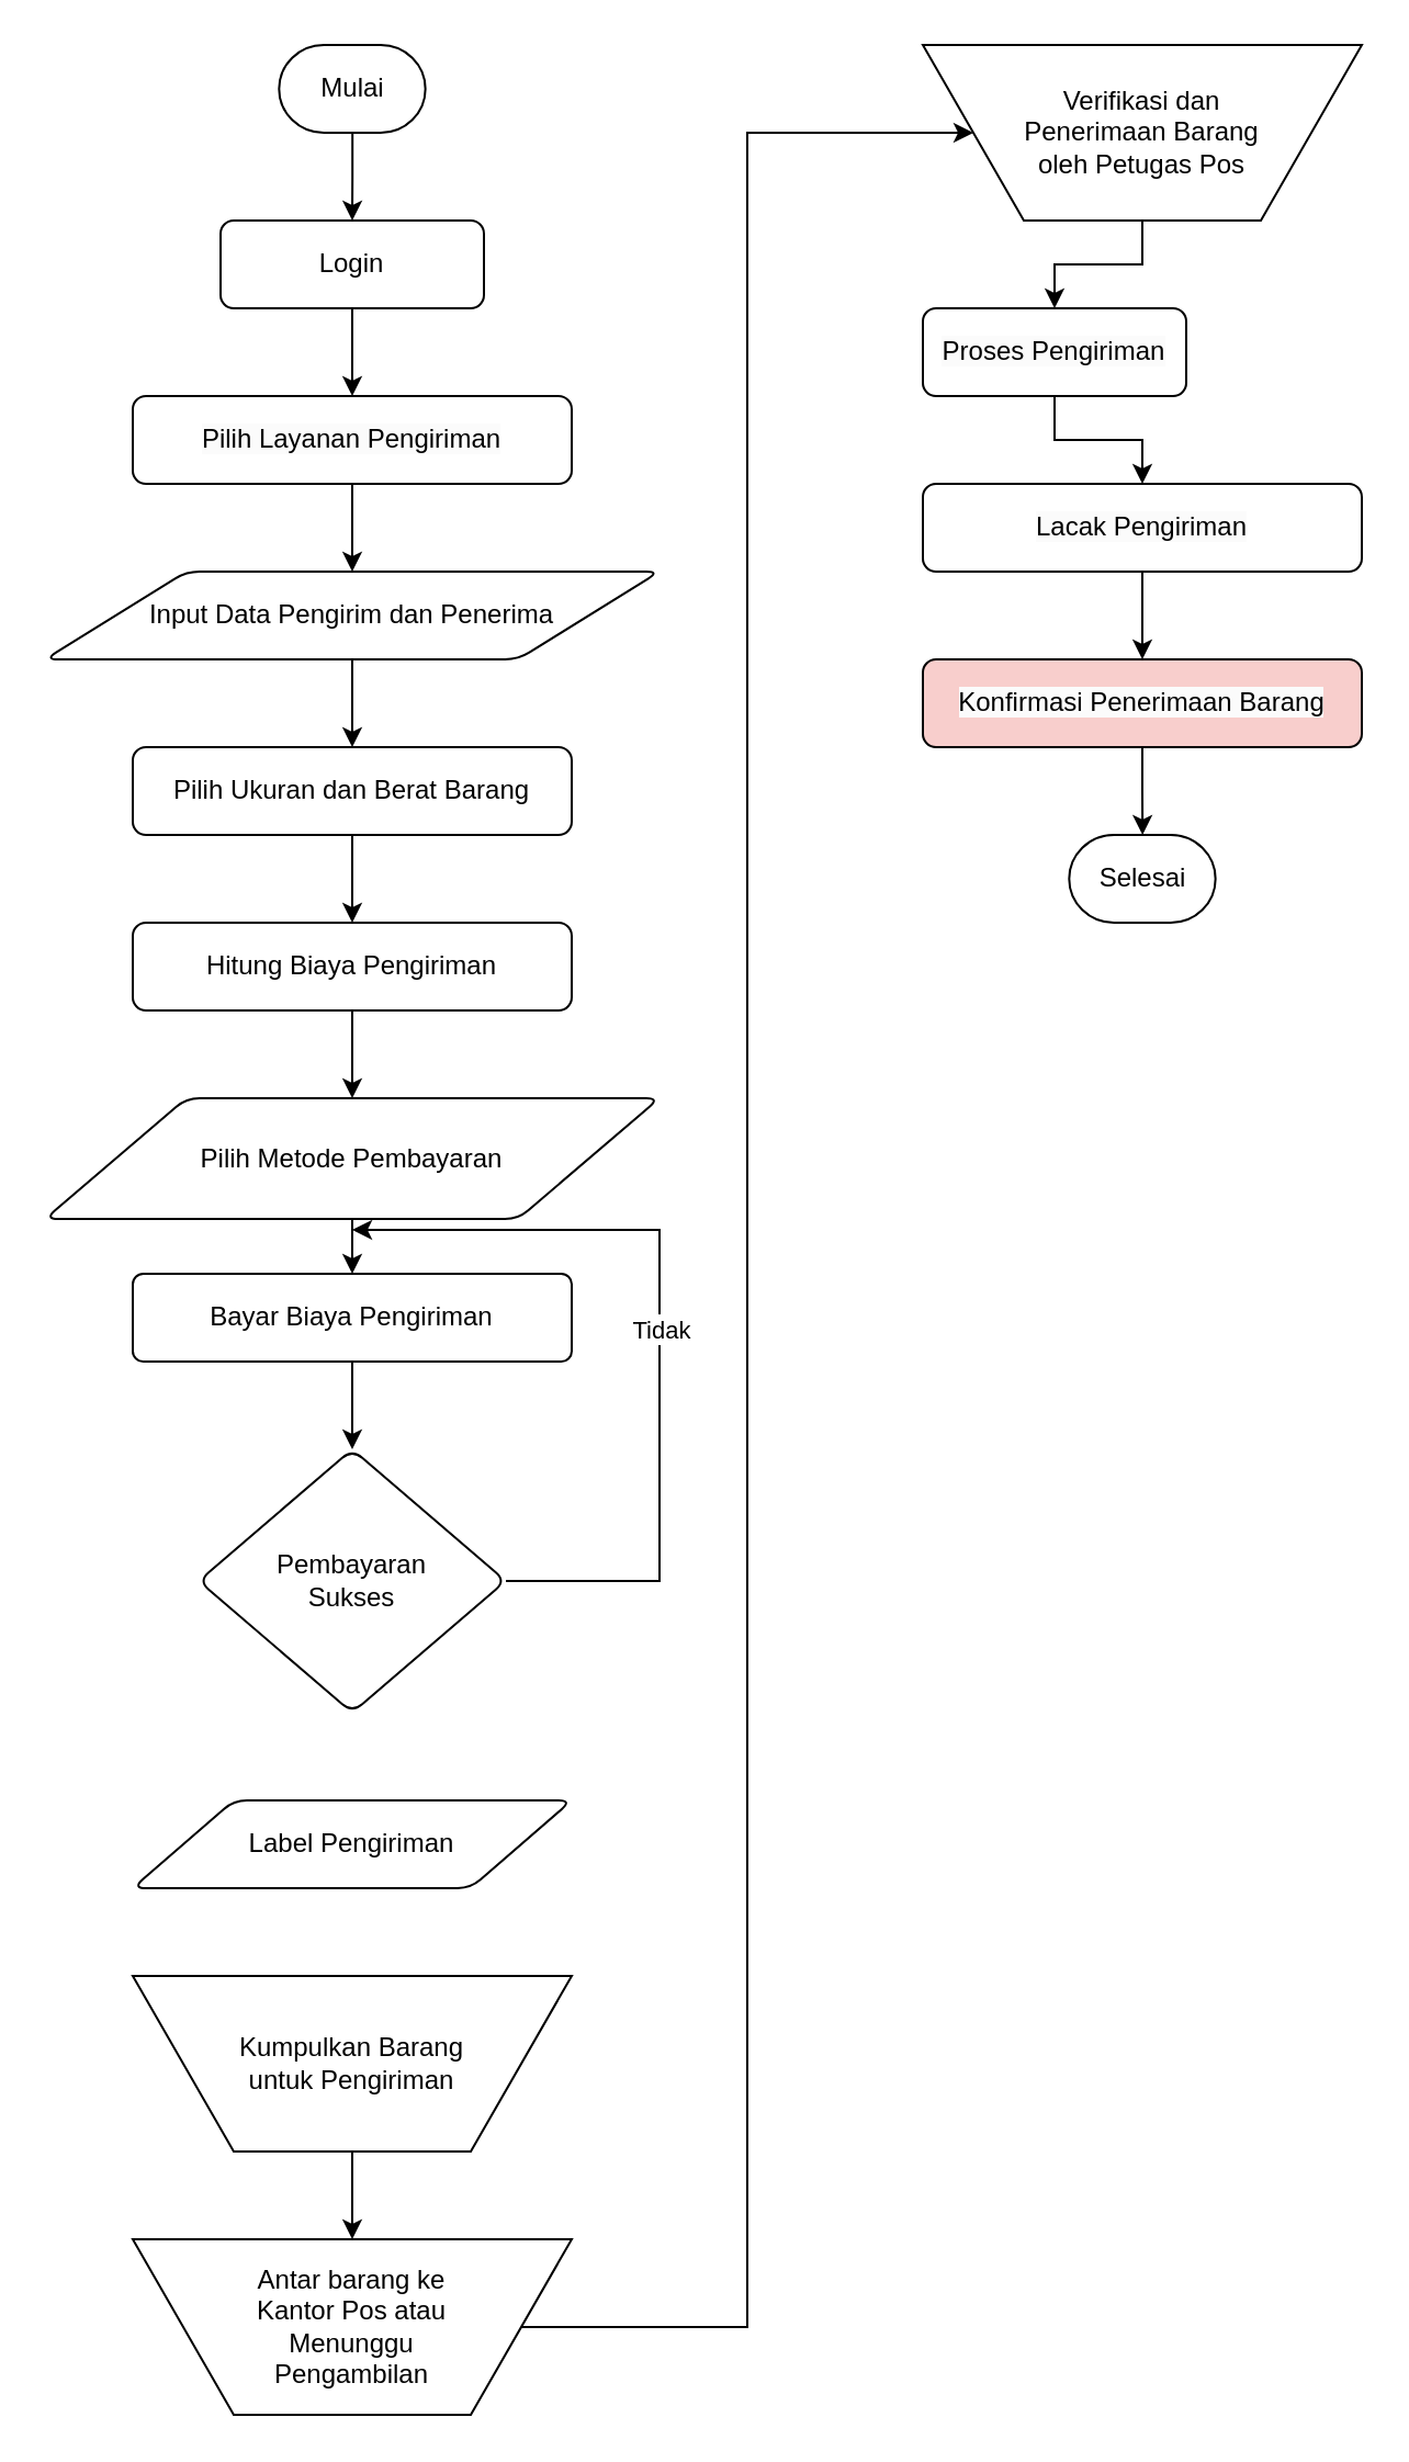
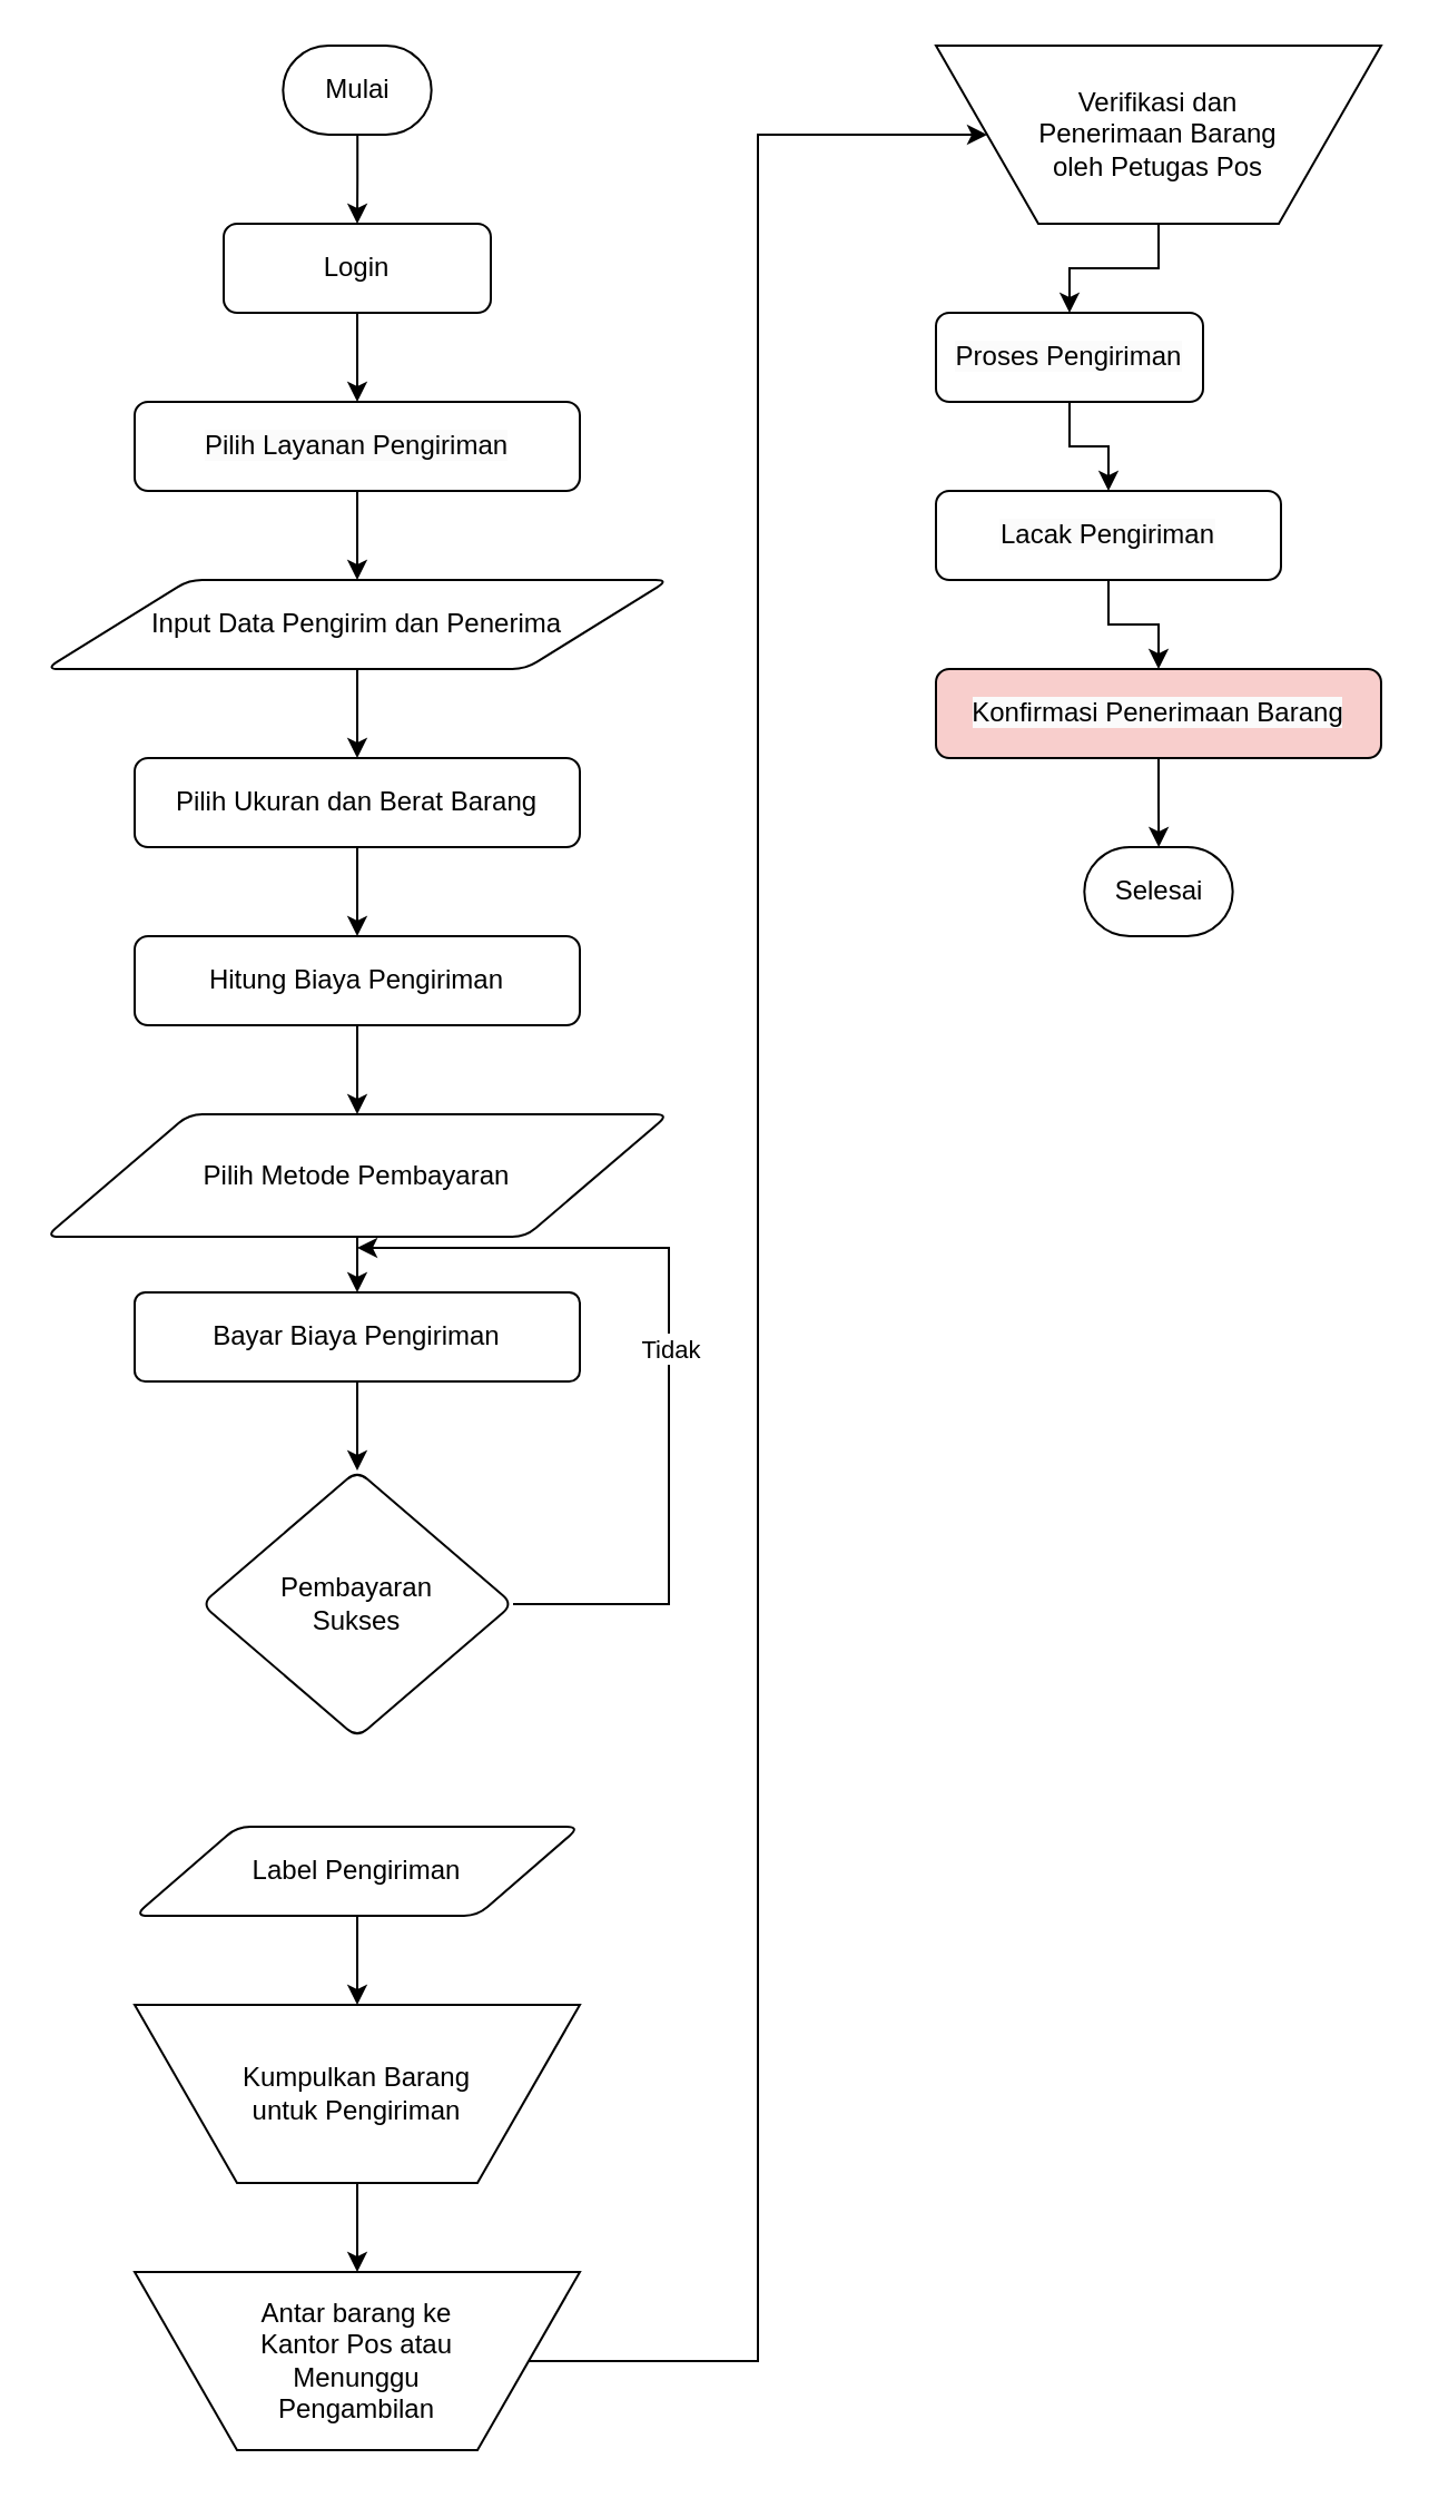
  <mxCell id="0" />
  <mxCell id="1" parent="0" />
  <mxCell id="2" value="" style="edgeStyle=orthogonalEdgeStyle;rounded=0;orthogonalLoop=1;jettySize=auto;html=1;entryX=0.5;entryY=0;entryDx=0;entryDy=0;" edge="1" parent="1" source="3" target="25"><mxGeometry relative="1" as="geometry" /></mxCell>
  <mxCell id="3" value="Login" style="rounded=1;whiteSpace=wrap;html=1;fontSize=12;glass=0;strokeWidth=1;shadow=0;" parent="1" vertex="1"><mxGeometry x="100" y="100" width="120" height="40" as="geometry" /></mxCell>
  <mxCell id="4" value="" style="edgeStyle=orthogonalEdgeStyle;rounded=0;orthogonalLoop=1;jettySize=auto;html=1;" edge="1" parent="1" source="5" target="3"><mxGeometry relative="1" as="geometry" /></mxCell>
  <mxCell id="5" value="Mulai" style="strokeWidth=1;html=1;shape=mxgraph.flowchart.terminator;whiteSpace=wrap;" vertex="1" parent="1"><mxGeometry x="126.66" y="20" width="66.67" height="40" as="geometry" /></mxCell>
  <mxCell id="6" value="" style="edgeStyle=orthogonalEdgeStyle;rounded=0;orthogonalLoop=1;jettySize=auto;html=1;entryX=0.5;entryY=0;entryDx=0;entryDy=0;" edge="1" parent="1" source="7" target="11"><mxGeometry relative="1" as="geometry"><mxPoint x="160" y="500" as="targetPoint" /></mxGeometry></mxCell>
  <mxCell id="7" value="Hitung Biaya Pengiriman" style="rounded=1;whiteSpace=wrap;html=1;fontSize=12;glass=0;strokeWidth=1;shadow=0;" vertex="1" parent="1"><mxGeometry x="60" y="420" width="200" height="40" as="geometry" /></mxCell>
  <mxCell id="8" value="" style="edgeStyle=orthogonalEdgeStyle;rounded=0;orthogonalLoop=1;jettySize=auto;html=1;entryX=0.5;entryY=0;entryDx=0;entryDy=0;" edge="1" parent="1" source="9" target="27"><mxGeometry relative="1" as="geometry" /></mxCell>
  <mxCell id="9" value="Input Data Pengirim dan Penerima" style="shape=parallelogram;html=1;strokeWidth=1;perimeter=parallelogramPerimeter;rounded=1;arcSize=12;size=0.23;whiteSpace=wrap;spacingLeft=0;spacingRight=0;" vertex="1" parent="1"><mxGeometry x="20" y="260" width="280" height="40" as="geometry" /></mxCell>
  <mxCell id="10" value="" style="edgeStyle=orthogonalEdgeStyle;rounded=0;orthogonalLoop=1;jettySize=auto;html=1;" edge="1" parent="1" source="11" target="13"><mxGeometry relative="1" as="geometry" /></mxCell>
  <mxCell id="11" value="Pilih Metode Pembayaran" style="shape=parallelogram;html=1;strokeWidth=1;perimeter=parallelogramPerimeter;rounded=1;arcSize=12;size=0.23;whiteSpace=wrap;" vertex="1" parent="1"><mxGeometry x="20" y="500" width="280" height="55" as="geometry" /></mxCell>
  <mxCell id="12" value="" style="edgeStyle=orthogonalEdgeStyle;rounded=0;orthogonalLoop=1;jettySize=auto;html=1;" edge="1" parent="1" source="13" target="15"><mxGeometry relative="1" as="geometry" /></mxCell>
  <mxCell id="13" value="Bayar Biaya Pengiriman" style="whiteSpace=wrap;html=1;strokeWidth=1;rounded=1;arcSize=12;" vertex="1" parent="1"><mxGeometry x="60" y="580" width="200" height="40" as="geometry" /></mxCell>
+ <mxCell id="14" value="" style="edgeStyle=orthogonalEdgeStyle;rounded=0;orthogonalLoop=1;jettySize=auto;html=1;exitX=0.5;exitY=1;exitDx=0;exitDy=0;" edge="1" parent="1" source="21" target="20"><mxGeometry relative="1" as="geometry"><mxPoint x="160" y="860" as="sourcePoint" /></mxGeometry></mxCell>
  <mxCell id="15" value="Pembayaran&lt;br&gt;Sukses" style="rhombus;whiteSpace=wrap;html=1;strokeWidth=1;rounded=1;arcSize=12;" vertex="1" parent="1"><mxGeometry x="90" y="660" width="140" height="120" as="geometry" /></mxCell>
  <mxCell id="16" value="Ya" style="endArrow=classic;html=1;rounded=0;exitX=1;exitY=0.5;exitDx=0;exitDy=0;edgeStyle=orthogonalEdgeStyle;" edge="1" parent="1" source="15"><mxGeometry relative="1" as="geometry"><mxPoint x="170" y="790" as="sourcePoint" /><mxPoint x="160" y="560" as="targetPoint" /><Array as="points"><mxPoint x="300" y="720" /><mxPoint x="300" y="560" /></Array></mxGeometry></mxCell>
  <mxCell id="17" value="Tidak" style="edgeLabel;resizable=0;html=1;align=center;verticalAlign=middle;" connectable="0" vertex="1" parent="16"><mxGeometry relative="1" as="geometry" /></mxCell>
  <mxCell id="18" value="" style="edgeStyle=orthogonalEdgeStyle;rounded=0;orthogonalLoop=1;jettySize=auto;html=1;entryX=0;entryY=0.5;entryDx=0;entryDy=0;exitX=1;exitY=0.5;exitDx=0;exitDy=0;" edge="1" parent="1" source="28" target="23"><mxGeometry relative="1" as="geometry"><Array as="points"><mxPoint x="340" y="1060" /><mxPoint x="340" y="60" /></Array></mxGeometry></mxCell>
  <mxCell id="19" value="" style="edgeStyle=orthogonalEdgeStyle;rounded=0;orthogonalLoop=1;jettySize=auto;html=1;" edge="1" parent="1" source="20" target="28"><mxGeometry relative="1" as="geometry" /></mxCell>
  <mxCell id="20" value="Kumpulkan Barang untuk Pengiriman" style="verticalLabelPosition=middle;verticalAlign=middle;html=1;shape=trapezoid;perimeter=trapezoidPerimeter;whiteSpace=wrap;size=0.23;arcSize=10;flipV=1;labelPosition=center;align=center;spacingLeft=40;spacingRight=40;" vertex="1" parent="1"><mxGeometry x="60" y="900" width="200" height="80" as="geometry" /></mxCell>
  <mxCell id="21" value="Label Pengiriman" style="shape=parallelogram;html=1;strokeWidth=1;perimeter=parallelogramPerimeter;rounded=1;arcSize=12;size=0.23;whiteSpace=wrap;" vertex="1" parent="1"><mxGeometry x="60" y="820" width="200" height="40" as="geometry" /></mxCell>
  <mxCell id="22" value="" style="edgeStyle=orthogonalEdgeStyle;rounded=0;orthogonalLoop=1;jettySize=auto;html=1;" edge="1" parent="1" source="23" target="30"><mxGeometry relative="1" as="geometry" /></mxCell>
  <mxCell id="23" value="Verifikasi dan Penerimaan Barang oleh Petugas Pos" style="verticalLabelPosition=middle;verticalAlign=middle;html=1;shape=trapezoid;perimeter=trapezoidPerimeter;whiteSpace=wrap;size=0.23;arcSize=10;flipV=1;labelPosition=center;align=center;spacingLeft=40;spacingRight=40;" vertex="1" parent="1"><mxGeometry x="420" y="20" width="200" height="80" as="geometry" /></mxCell>
  <mxCell id="24" value="" style="edgeStyle=orthogonalEdgeStyle;rounded=0;orthogonalLoop=1;jettySize=auto;html=1;" edge="1" parent="1" source="25" target="9"><mxGeometry relative="1" as="geometry" /></mxCell>
  <mxCell id="25" value="&lt;span style=&quot;color: rgb(0, 0, 0); font-family: Helvetica; font-size: 12px; font-style: normal; font-variant-ligatures: normal; font-variant-caps: normal; font-weight: 400; letter-spacing: normal; orphans: 2; text-align: center; text-indent: 0px; text-transform: none; widows: 2; word-spacing: 0px; -webkit-text-stroke-width: 0px; background-color: rgb(251, 251, 251); text-decoration-thickness: initial; text-decoration-style: initial; text-decoration-color: initial; float: none; display: inline !important;&quot;&gt;Pilih Layanan Pengiriman&lt;/span&gt;" style="rounded=1;whiteSpace=wrap;html=1;fontSize=12;glass=0;strokeWidth=1;shadow=0;" vertex="1" parent="1"><mxGeometry x="60" y="180" width="200" height="40" as="geometry" /></mxCell>
  <mxCell id="26" value="" style="edgeStyle=orthogonalEdgeStyle;rounded=0;orthogonalLoop=1;jettySize=auto;html=1;" edge="1" parent="1" source="27" target="7"><mxGeometry relative="1" as="geometry" /></mxCell>
  <mxCell id="27" value="Pilih Ukuran dan Berat Barang" style="rounded=1;whiteSpace=wrap;html=1;fontSize=12;glass=0;strokeWidth=1;shadow=0;" vertex="1" parent="1"><mxGeometry x="60" y="340" width="200" height="40" as="geometry" /></mxCell>
  <mxCell id="28" value="Antar barang ke Kantor Pos atau Menunggu Pengambilan" style="verticalLabelPosition=middle;verticalAlign=middle;html=1;shape=trapezoid;perimeter=trapezoidPerimeter;whiteSpace=wrap;size=0.23;arcSize=10;flipV=1;labelPosition=center;align=center;spacingLeft=40;spacingRight=40;" vertex="1" parent="1"><mxGeometry x="60" y="1020" width="200" height="80" as="geometry" /></mxCell>
  <mxCell id="29" value="" style="edgeStyle=orthogonalEdgeStyle;rounded=0;orthogonalLoop=1;jettySize=auto;html=1;" edge="1" parent="1" source="30" target="32"><mxGeometry relative="1" as="geometry" /></mxCell>
  <mxCell id="30" value="&lt;span style=&quot;color: rgb(0, 0, 0); font-family: Helvetica; font-size: 12px; font-style: normal; font-variant-ligatures: normal; font-variant-caps: normal; font-weight: 400; letter-spacing: normal; orphans: 2; text-align: center; text-indent: 0px; text-transform: none; widows: 2; word-spacing: 0px; -webkit-text-stroke-width: 0px; background-color: rgb(251, 251, 251); text-decoration-thickness: initial; text-decoration-style: initial; text-decoration-color: initial; float: none; display: inline !important;&quot;&gt;Proses Pengiriman&lt;/span&gt;" style="rounded=1;whiteSpace=wrap;html=1;fontSize=12;glass=0;strokeWidth=1;shadow=0;" vertex="1" parent="1"><mxGeometry x="420" y="140" width="120" height="40" as="geometry" /></mxCell>
  <mxCell id="31" value="" style="edgeStyle=orthogonalEdgeStyle;rounded=0;orthogonalLoop=1;jettySize=auto;html=1;" edge="1" parent="1" source="32" target="34"><mxGeometry relative="1" as="geometry" /></mxCell>
- <mxCell id="32" value="&lt;span style=&quot;color: rgb(0, 0, 0); font-family: Helvetica; font-size: 12px; font-style: normal; font-variant-ligatures: normal; font-variant-caps: normal; font-weight: 400; letter-spacing: normal; orphans: 2; text-align: center; text-indent: 0px; text-transform: none; widows: 2; word-spacing: 0px; -webkit-text-stroke-width: 0px; background-color: rgb(251, 251, 251); text-decoration-thickness: initial; text-decoration-style: initial; text-decoration-color: initial; float: none; display: inline !important;&quot;&gt;Lacak Pengiriman&lt;/span&gt;" style="rounded=1;whiteSpace=wrap;html=1;fontSize=12;glass=0;strokeWidth=1;shadow=0;" vertex="1" parent="1"><mxGeometry x="420" y="220" width="200" height="40" as="geometry" /></mxCell>
+ <mxCell id="32" value="&lt;span style=&quot;color: rgb(0, 0, 0); font-family: Helvetica; font-size: 12px; font-style: normal; font-variant-ligatures: normal; font-variant-caps: normal; font-weight: 400; letter-spacing: normal; orphans: 2; text-align: center; text-indent: 0px; text-transform: none; widows: 2; word-spacing: 0px; -webkit-text-stroke-width: 0px; background-color: rgb(251, 251, 251); text-decoration-thickness: initial; text-decoration-style: initial; text-decoration-color: initial; float: none; display: inline !important;&quot;&gt;Lacak Pengiriman&lt;/span&gt;" style="rounded=1;whiteSpace=wrap;html=1;fontSize=12;glass=0;strokeWidth=1;shadow=0;" vertex="1" parent="1"><mxGeometry x="420" y="220" width="155" height="40" as="geometry" /></mxCell>
  <mxCell id="33" value="" style="edgeStyle=orthogonalEdgeStyle;rounded=0;orthogonalLoop=1;jettySize=auto;html=1;" edge="1" parent="1" source="34" target="35"><mxGeometry relative="1" as="geometry" /></mxCell>
  <mxCell id="34" value="&lt;span style=&quot;color: rgb(0, 0, 0); font-family: Helvetica; font-size: 12px; font-style: normal; font-variant-ligatures: normal; font-variant-caps: normal; font-weight: 400; letter-spacing: normal; orphans: 2; text-align: center; text-indent: 0px; text-transform: none; widows: 2; word-spacing: 0px; -webkit-text-stroke-width: 0px; background-color: rgb(251, 251, 251); text-decoration-thickness: initial; text-decoration-style: initial; text-decoration-color: initial; float: none; display: inline !important;&quot;&gt;Konfirmasi Penerimaan Barang&lt;/span&gt;" style="rounded=1;whiteSpace=wrap;html=1;fontSize=12;glass=0;strokeWidth=1;shadow=0;fillColor=#f8cecc;" vertex="1" parent="1"><mxGeometry x="420" y="300" width="200" height="40" as="geometry" /></mxCell>
  <mxCell id="35" value="Selesai" style="strokeWidth=1;html=1;shape=mxgraph.flowchart.terminator;whiteSpace=wrap;" vertex="1" parent="1"><mxGeometry x="486.66" y="380" width="66.67" height="40" as="geometry" /></mxCell>
